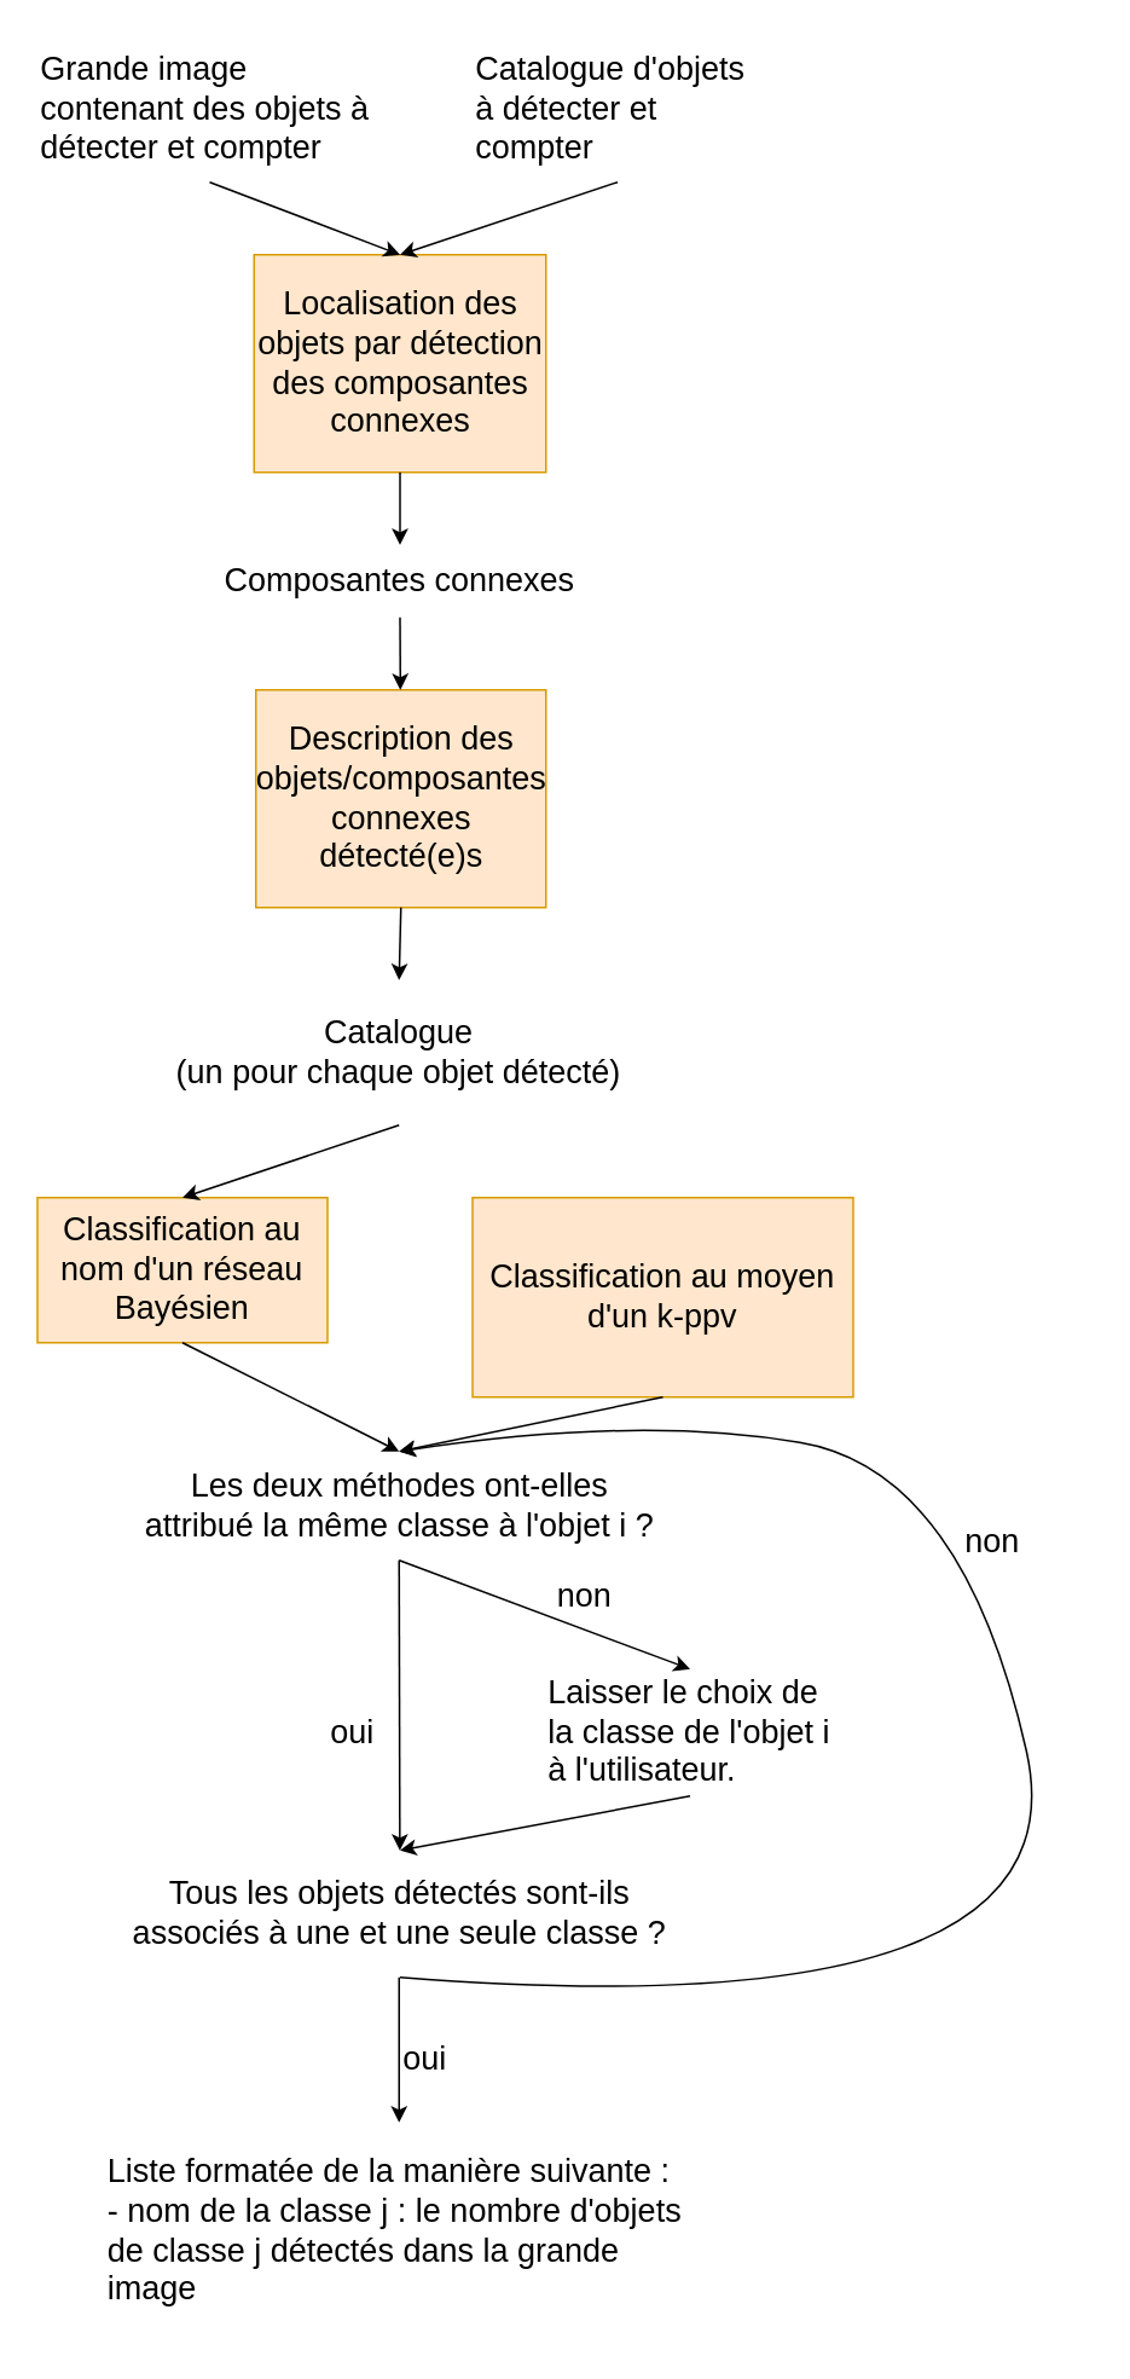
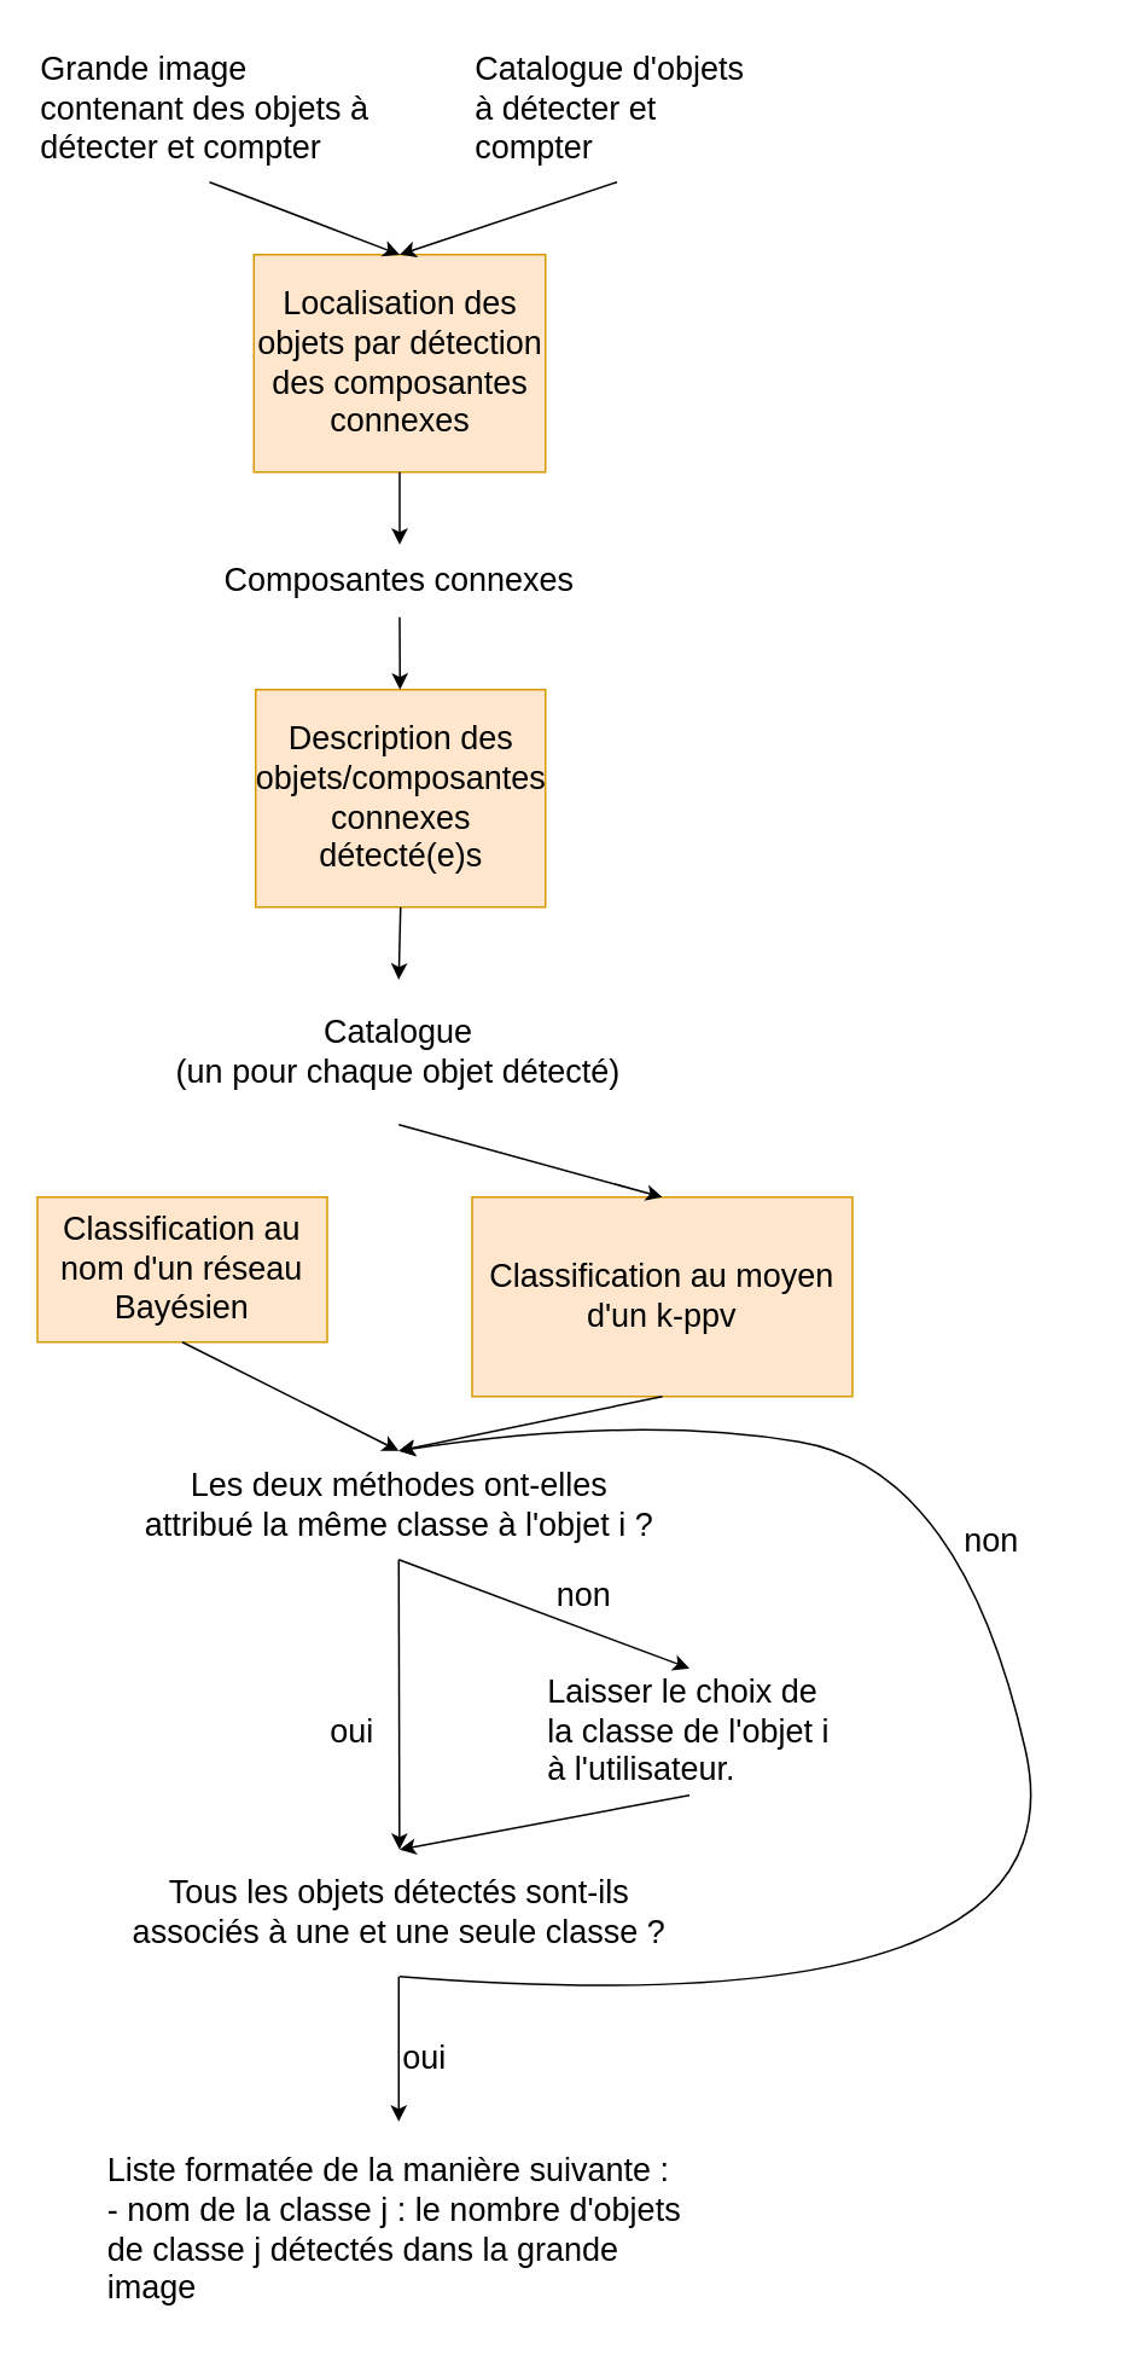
  <mxCell id="0" />
  <mxCell id="1" parent="0" />
  <mxCell id="2" value="&lt;font style=&quot;font-size: 18px;&quot;&gt;Localisation des objets par détection des composantes connexes&lt;/font&gt;" style="rounded=0;whiteSpace=wrap;html=1;fillColor=#ffe6cc;strokeColor=#d79b00;" parent="1" vertex="1"><mxGeometry x="139.5" y="140" width="161" height="120" as="geometry" /></mxCell>
  <mxCell id="3" value="&lt;span style=&quot;font-size: 18px;&quot;&gt;Grande image contenant des objets à détecter et compter&lt;/span&gt;" style="text;html=1;strokeColor=none;fillColor=none;align=left;verticalAlign=middle;whiteSpace=wrap;rounded=0;" parent="1" vertex="1"><mxGeometry x="20" y="20" width="190" height="80" as="geometry" /></mxCell>
  <mxCell id="4" value="&lt;span style=&quot;font-size: 18px;&quot;&gt;Catalogue d'objets à détecter et compter&lt;/span&gt;" style="text;html=1;strokeColor=none;fillColor=none;align=left;verticalAlign=middle;whiteSpace=wrap;rounded=0;" parent="1" vertex="1"><mxGeometry x="260" y="20" width="160" height="80" as="geometry" /></mxCell>
  <mxCell id="5" value="&lt;font style=&quot;font-size: 18px;&quot;&gt;Classification au nom d'un réseau Bayésien&lt;/font&gt;" style="rounded=0;whiteSpace=wrap;html=1;fillColor=#ffe6cc;strokeColor=#d79b00;" parent="1" vertex="1"><mxGeometry x="20" y="660" width="160" height="80" as="geometry" /></mxCell>
  <mxCell id="6" value="&lt;font style=&quot;font-size: 18px;&quot;&gt;Classification au moyen d'un k-ppv&lt;/font&gt;" style="rounded=0;whiteSpace=wrap;html=1;fillColor=#ffe6cc;strokeColor=#d79b00;" parent="1" vertex="1"><mxGeometry x="260" y="660" width="210" height="110" as="geometry" /></mxCell>
  <mxCell id="7" value="" style="endArrow=classic;html=1;rounded=0;exitX=0.5;exitY=1;exitDx=0;exitDy=0;entryX=0.5;entryY=0;entryDx=0;entryDy=0;" parent="1" source="4" target="2" edge="1"><mxGeometry width="50" height="50" relative="1" as="geometry"><mxPoint x="255" y="586" as="sourcePoint" /><mxPoint x="144" y="446" as="targetPoint" /></mxGeometry></mxCell>
  <mxCell id="8" value="" style="endArrow=classic;html=1;rounded=0;exitX=0.5;exitY=1;exitDx=0;exitDy=0;entryX=0.5;entryY=0;entryDx=0;entryDy=0;" parent="1" source="3" target="2" edge="1"><mxGeometry width="50" height="50" relative="1" as="geometry"><mxPoint x="255" y="586" as="sourcePoint" /><mxPoint x="305" y="536" as="targetPoint" /></mxGeometry></mxCell>
  <mxCell id="9" value="" style="endArrow=classic;html=1;rounded=0;exitX=0.5;exitY=1;exitDx=0;exitDy=0;entryX=0.5;entryY=0;entryDx=0;entryDy=0;" parent="1" source="2" target="29" edge="1"><mxGeometry width="50" height="50" relative="1" as="geometry"><mxPoint x="355" y="586" as="sourcePoint" /><mxPoint x="470" y="216" as="targetPoint" /></mxGeometry></mxCell>
  <mxCell id="10" value="&lt;span style=&quot;font-size: 18px;&quot;&gt;Catalogue&lt;br&gt;(un pour chaque objet détecté)&lt;/span&gt;" style="text;html=1;strokeColor=none;fillColor=none;align=center;verticalAlign=middle;whiteSpace=wrap;rounded=0;" parent="1" vertex="1"><mxGeometry x="94" width="251" height="80" as="geometry" y="540" /></mxCell>
- <mxCell id="11" value="" style="endArrow=classic;html=1;rounded=0;exitX=0.5;exitY=1;exitDx=0;exitDy=0;entryX=0.5;entryY=0;entryDx=0;entryDy=0;" parent="1" source="10" edge="1" target="5"><mxGeometry width="50" height="50" relative="1" as="geometry"><mxPoint x="350" y="730" as="sourcePoint" /><mxPoint x="100" y="620" as="targetPoint" /></mxGeometry></mxCell>
+ <mxCell id="12" value="" style="endArrow=classic;html=1;rounded=0;exitX=0.5;exitY=1;exitDx=0;exitDy=0;entryX=0.5;entryY=0;entryDx=0;entryDy=0;" parent="1" source="10" target="6" edge="1"><mxGeometry width="50" height="50" relative="1" as="geometry"><mxPoint x="350" y="730" as="sourcePoint" /><mxPoint x="400" y="680" as="targetPoint" /></mxGeometry></mxCell>
  <mxCell id="13" value="" style="endArrow=classic;html=1;rounded=0;exitX=0.5;exitY=1;exitDx=0;exitDy=0;entryX=0.5;entryY=0;entryDx=0;entryDy=0;" parent="1" source="5" target="14" edge="1"><mxGeometry width="50" height="50" relative="1" as="geometry"><mxPoint x="650" y="910" as="sourcePoint" /><mxPoint x="700" y="860" as="targetPoint" /></mxGeometry></mxCell>
  <mxCell id="14" value="&lt;span style=&quot;font-size: 18px;&quot;&gt;Les deux méthodes ont-elles attribué la même classe à l'objet i ?&lt;/span&gt;" style="text;html=1;strokeColor=none;fillColor=none;align=center;verticalAlign=middle;whiteSpace=wrap;rounded=0;" parent="1" vertex="1"><mxGeometry x="74.5" y="800" width="290" height="60" as="geometry" /></mxCell>
  <mxCell id="15" value="" style="endArrow=classic;html=1;rounded=0;exitX=0.5;exitY=1;exitDx=0;exitDy=0;entryX=0.5;entryY=0;entryDx=0;entryDy=0;" parent="1" source="6" target="14" edge="1"><mxGeometry width="50" height="50" relative="1" as="geometry"><mxPoint x="260" y="790" as="sourcePoint" /><mxPoint x="310" y="740" as="targetPoint" /></mxGeometry></mxCell>
  <mxCell id="16" value="" style="endArrow=classic;html=1;rounded=0;exitX=0.5;exitY=1;exitDx=0;exitDy=0;entryX=0.5;entryY=0;entryDx=0;entryDy=0;" parent="1" source="14" target="19" edge="1"><mxGeometry width="50" height="50" relative="1" as="geometry"><mxPoint x="260" y="990" as="sourcePoint" /><mxPoint x="380" y="980" as="targetPoint" /></mxGeometry></mxCell>
  <mxCell id="17" value="&lt;span style=&quot;font-size: 18px;&quot;&gt;oui&lt;/span&gt;" style="text;html=1;strokeColor=none;fillColor=none;align=left;verticalAlign=middle;whiteSpace=wrap;rounded=0;" parent="1" vertex="1"><mxGeometry x="180" y="940" width="30" height="30" as="geometry" /></mxCell>
  <mxCell id="18" value="&lt;span style=&quot;font-size: 18px;&quot;&gt;non&lt;/span&gt;" style="text;html=1;strokeColor=none;fillColor=none;align=left;verticalAlign=middle;whiteSpace=wrap;rounded=0;" parent="1" vertex="1"><mxGeometry x="304.5" y="860" width="30" height="40" as="geometry" /></mxCell>
  <mxCell id="19" value="&lt;span style=&quot;font-size: 18px;&quot;&gt;Laisser le choix de la classe de l'objet i à l'utilisateur.&lt;/span&gt;" style="text;html=1;strokeColor=none;fillColor=none;align=left;verticalAlign=middle;whiteSpace=wrap;rounded=0;" parent="1" vertex="1"><mxGeometry x="300" y="920" width="160" height="70" as="geometry" /></mxCell>
  <mxCell id="20" value="" style="endArrow=classic;html=1;rounded=0;exitX=0.5;exitY=1;exitDx=0;exitDy=0;" parent="1" source="14" target="24" edge="1"><mxGeometry width="50" height="50" relative="1" as="geometry"><mxPoint x="260" y="990" as="sourcePoint" /><mxPoint x="220" y="1060" as="targetPoint" /></mxGeometry></mxCell>
  <mxCell id="21" value="" style="endArrow=classic;html=1;rounded=0;exitX=0.5;exitY=1;exitDx=0;exitDy=0;entryX=0.5;entryY=0;entryDx=0;entryDy=0;" parent="1" source="19" target="24" edge="1"><mxGeometry width="50" height="50" relative="1" as="geometry"><mxPoint x="260" y="990" as="sourcePoint" /><mxPoint x="220" y="1060" as="targetPoint" /></mxGeometry></mxCell>
  <mxCell id="22" value="&lt;span style=&quot;font-size: 18px;&quot;&gt;Liste formatée de la manière suivante :&lt;br&gt;- nom de la classe j : le nombre d'objets de classe j détectés dans la grande image&lt;br&gt;&lt;/span&gt;" style="text;html=1;strokeColor=none;fillColor=none;align=left;verticalAlign=middle;whiteSpace=wrap;rounded=0;" parent="1" vertex="1"><mxGeometry x="56.75" y="1170" width="325.5" height="120" as="geometry" /></mxCell>
  <mxCell id="23" value="" style="curved=1;endArrow=classic;html=1;rounded=0;entryX=0.5;entryY=0;entryDx=0;entryDy=0;" parent="1" target="14" edge="1"><mxGeometry width="50" height="50" relative="1" as="geometry"><mxPoint x="220" y="1090" as="sourcePoint" /><mxPoint x="220" y="800" as="targetPoint" /><Array as="points"><mxPoint x="600.5" y="1120" /><mxPoint x="530.5" y="810" /><mxPoint x="350.5" y="780" /></Array></mxGeometry></mxCell>
  <mxCell id="24" value="&lt;font style=&quot;font-size: 18px;&quot;&gt;Tous les objets détectés sont-ils associés à une et une seule classe ?&lt;/font&gt;" style="text;html=1;strokeColor=none;fillColor=none;align=center;verticalAlign=middle;whiteSpace=wrap;rounded=0;" parent="1" vertex="1"><mxGeometry x="60" y="1020" width="320" height="70" as="geometry" /></mxCell>
  <mxCell id="25" value="&lt;span style=&quot;font-size: 18px;&quot;&gt;non&lt;/span&gt;" style="text;html=1;strokeColor=none;fillColor=none;align=left;verticalAlign=middle;whiteSpace=wrap;rounded=0;" parent="1" vertex="1"><mxGeometry x="530" y="830" width="30" height="40" as="geometry" /></mxCell>
  <mxCell id="26" value="" style="endArrow=classic;html=1;rounded=0;exitX=0.5;exitY=1;exitDx=0;exitDy=0;entryX=0.5;entryY=0;entryDx=0;entryDy=0;" parent="1" target="22" edge="1"><mxGeometry width="50" height="50" relative="1" as="geometry"><mxPoint x="219.5" y="1090" as="sourcePoint" /><mxPoint x="220" y="1170" as="targetPoint" /></mxGeometry></mxCell>
  <mxCell id="27" value="&lt;span style=&quot;font-size: 18px;&quot;&gt;oui&lt;/span&gt;" style="text;html=1;strokeColor=none;fillColor=none;align=left;verticalAlign=middle;whiteSpace=wrap;rounded=0;" parent="1" vertex="1"><mxGeometry x="220" y="1120" width="30" height="30" as="geometry" /></mxCell>
  <mxCell id="28" value="&lt;span style=&quot;font-size: 18px;&quot;&gt;Description des objets/composantes connexes détecté(e)s&lt;br&gt;&lt;/span&gt;" style="rounded=0;whiteSpace=wrap;html=1;fillColor=#ffe6cc;strokeColor=#d79b00;" vertex="1" parent="1"><mxGeometry x="140.5" y="380" width="160" height="120" as="geometry" /></mxCell>
  <mxCell id="29" value="&lt;span style=&quot;font-size: 18px;&quot;&gt;Composantes connexes&lt;/span&gt;" style="text;html=1;strokeColor=none;fillColor=none;align=center;verticalAlign=middle;whiteSpace=wrap;rounded=0;" vertex="1" parent="1"><mxGeometry x="120" y="300" width="200" height="40" as="geometry" /></mxCell>
  <mxCell id="30" value="" style="endArrow=classic;html=1;rounded=0;exitX=0.5;exitY=1;exitDx=0;exitDy=0;" edge="1" parent="1" source="29" target="28"><mxGeometry width="50" height="50" relative="1" as="geometry"><mxPoint x="170" y="360" as="sourcePoint" /><mxPoint x="219" y="380" as="targetPoint" /></mxGeometry></mxCell>
  <mxCell id="31" value="" style="endArrow=classic;html=1;rounded=0;exitX=0.5;exitY=1;exitDx=0;exitDy=0;entryX=0.5;entryY=0;entryDx=0;entryDy=0;" edge="1" parent="1" source="28" target="10"><mxGeometry width="50" height="50" relative="1" as="geometry"><mxPoint x="460" y="310" as="sourcePoint" /><mxPoint x="510" y="260" as="targetPoint" /></mxGeometry></mxCell>
